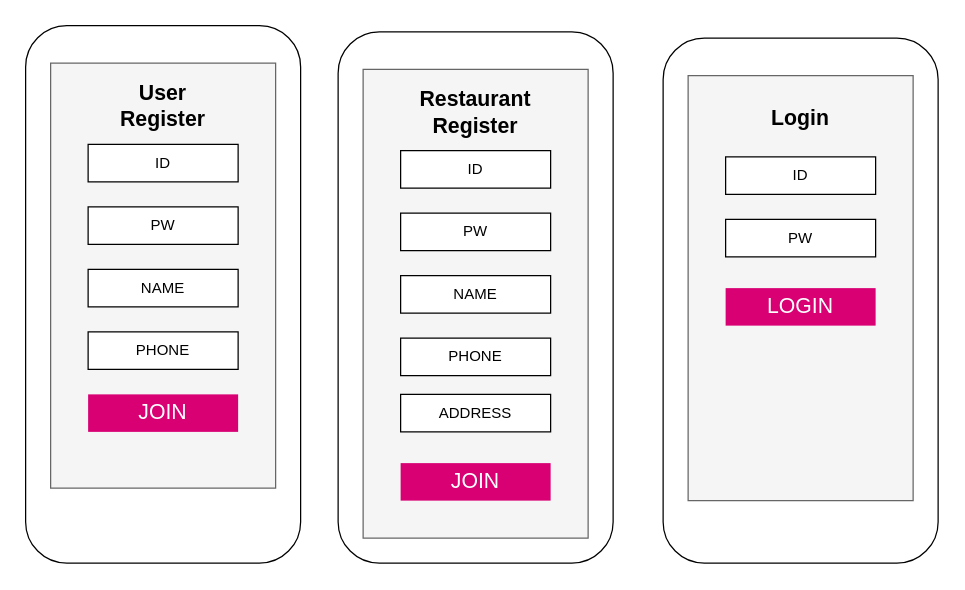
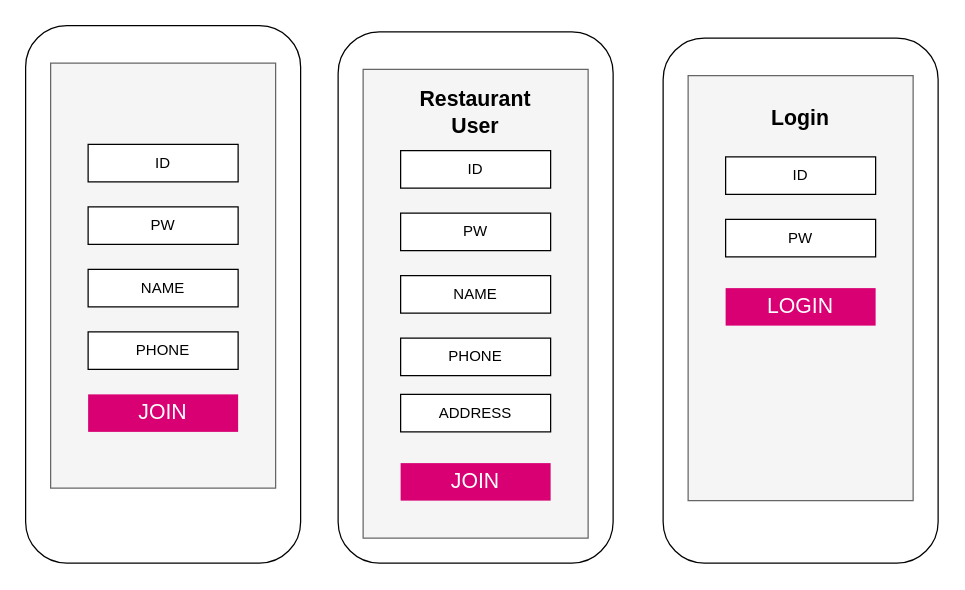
  <mxCell id="0" />
  <mxCell id="1" parent="0" />
  <mxCell id="2" value="" style="rounded=1;whiteSpace=wrap;html=1;" vertex="1" parent="1"><mxGeometry x="20" y="20" width="220" height="430" as="geometry" /></mxCell>
  <mxCell id="3" value="" style="rounded=0;whiteSpace=wrap;html=1;fillColor=#f5f5f5;strokeColor=#666666;fontColor=#333333;" vertex="1" parent="1"><mxGeometry x="40" y="50" width="180" height="340" as="geometry" /></mxCell>
  <mxCell id="4" value="ID" style="rounded=0;whiteSpace=wrap;html=1;" vertex="1" parent="1"><mxGeometry x="70" y="115" width="120" height="30" as="geometry" /></mxCell>
  <mxCell id="5" value="PW" style="rounded=0;whiteSpace=wrap;html=1;" vertex="1" parent="1"><mxGeometry x="70" y="165" width="120" height="30" as="geometry" /></mxCell>
- <mxCell id="6" value="User&lt;br&gt;Register&lt;br&gt;" style="text;html=1;strokeColor=none;fillColor=none;align=center;verticalAlign=middle;whiteSpace=wrap;rounded=0;strokeWidth=4;fontStyle=1;fontSize=17;" vertex="1" parent="1"><mxGeometry x="95" y="70" width="70" height="30" as="geometry" /></mxCell>
  <mxCell id="7" value="NAME" style="rounded=0;whiteSpace=wrap;html=1;" vertex="1" parent="1"><mxGeometry x="70" y="215" width="120" height="30" as="geometry" /></mxCell>
  <mxCell id="8" value="PHONE" style="rounded=0;whiteSpace=wrap;html=1;" vertex="1" parent="1"><mxGeometry x="70" y="265" width="120" height="30" as="geometry" /></mxCell>
  <mxCell id="9" value="" style="rounded=1;whiteSpace=wrap;html=1;" vertex="1" parent="1"><mxGeometry x="270" y="25" width="220" height="425" as="geometry" /></mxCell>
  <mxCell id="10" value="" style="rounded=0;whiteSpace=wrap;html=1;fillColor=#f5f5f5;strokeColor=#666666;fontColor=#333333;" vertex="1" parent="1"><mxGeometry x="290" y="55" width="180" height="375" as="geometry" /></mxCell>
  <mxCell id="11" value="ID" style="rounded=0;whiteSpace=wrap;html=1;" vertex="1" parent="1"><mxGeometry x="320" y="120" width="120" height="30" as="geometry" /></mxCell>
  <mxCell id="12" value="PW" style="rounded=0;whiteSpace=wrap;html=1;" vertex="1" parent="1"><mxGeometry x="320" y="170" width="120" height="30" as="geometry" /></mxCell>
- <mxCell id="13" value="Restaurant&lt;br&gt;Register" style="text;html=1;strokeColor=none;fillColor=none;align=center;verticalAlign=middle;whiteSpace=wrap;rounded=0;strokeWidth=4;fontStyle=1;fontSize=17;" vertex="1" parent="1"><mxGeometry x="345" y="75" width="70" height="30" as="geometry" /></mxCell>
+ <mxCell id="13" value="Restaurant&lt;br&gt;User" style="text;html=1;strokeColor=none;fillColor=none;align=center;verticalAlign=middle;whiteSpace=wrap;rounded=0;strokeWidth=4;fontStyle=1;fontSize=17;" vertex="1" parent="1"><mxGeometry x="345" y="75" width="70" height="30" as="geometry" /></mxCell>
  <mxCell id="14" value="NAME" style="rounded=0;whiteSpace=wrap;html=1;" vertex="1" parent="1"><mxGeometry x="320" y="220" width="120" height="30" as="geometry" /></mxCell>
  <mxCell id="15" value="PHONE" style="rounded=0;whiteSpace=wrap;html=1;" vertex="1" parent="1"><mxGeometry x="320" y="270" width="120" height="30" as="geometry" /></mxCell>
  <mxCell id="16" value="ADDRESS&lt;span style=&quot;font-family: &amp;#34;helvetica&amp;#34; , &amp;#34;arial&amp;#34; , sans-serif ; font-size: 0px ; white-space: nowrap&quot;&gt;%3CmxGraphModel%3E%3Croot%3E%3CmxCell%20id%3D%220%22%2F%3E%3CmxCell%20id%3D%221%22%20parent%3D%220%22%2F%3E%3CmxCell%20id%3D%222%22%20value%3D%22PHONE%22%20style%3D%22rounded%3D0%3BwhiteSpace%3Dwrap%3Bhtml%3D1%3B%22%20vertex%3D%221%22%20parent%3D%221%22%3E%3CmxGeometry%20x%3D%22320%22%20y%3D%22270%22%20width%3D%22120%22%20height%3D%2230%22%20as%3D%22geometry%22%2F%3E%3C%2FmxCell%3E%3C%2Froot%3E%3C%2FmxGraphModel%3E&lt;/span&gt;" style="rounded=0;whiteSpace=wrap;html=1;" vertex="1" parent="1"><mxGeometry x="320" y="315" width="120" height="30" as="geometry" /></mxCell>
  <mxCell id="17" value="JOIN" style="rounded=0;whiteSpace=wrap;html=1;strokeWidth=4;fontSize=17;dashed=1;strokeColor=none;fillColor=#d80073;fontColor=#ffffff;" vertex="1" parent="1"><mxGeometry x="320" y="370" width="120" height="30" as="geometry" /></mxCell>
  <mxCell id="18" value="" style="rounded=1;whiteSpace=wrap;html=1;" vertex="1" parent="1"><mxGeometry x="530" y="30" width="220" height="420" as="geometry" /></mxCell>
  <mxCell id="19" value="" style="rounded=0;whiteSpace=wrap;html=1;fillColor=#f5f5f5;strokeColor=#666666;fontColor=#333333;" vertex="1" parent="1"><mxGeometry x="550" y="60" width="180" height="340" as="geometry" /></mxCell>
  <mxCell id="20" value="ID" style="rounded=0;whiteSpace=wrap;html=1;" vertex="1" parent="1"><mxGeometry x="580" y="125" width="120" height="30" as="geometry" /></mxCell>
  <mxCell id="21" value="PW" style="rounded=0;whiteSpace=wrap;html=1;" vertex="1" parent="1"><mxGeometry x="580" y="175" width="120" height="30" as="geometry" /></mxCell>
  <mxCell id="22" value="Login&lt;br&gt;" style="text;html=1;strokeColor=none;fillColor=none;align=center;verticalAlign=middle;whiteSpace=wrap;rounded=0;strokeWidth=4;fontStyle=1;fontSize=17;" vertex="1" parent="1"><mxGeometry x="605" y="80" width="70" height="30" as="geometry" /></mxCell>
  <mxCell id="23" value="JOIN" style="rounded=0;whiteSpace=wrap;html=1;strokeWidth=4;fontSize=17;dashed=1;strokeColor=none;fillColor=#d80073;fontColor=#ffffff;" vertex="1" parent="1"><mxGeometry x="70" y="315" width="120" height="30" as="geometry" /></mxCell>
  <mxCell id="24" value="LOGIN" style="rounded=0;whiteSpace=wrap;html=1;strokeWidth=4;fontSize=17;dashed=1;strokeColor=none;fillColor=#d80073;fontColor=#ffffff;" vertex="1" parent="1"><mxGeometry x="580" y="230" width="120" height="30" as="geometry" /></mxCell>
